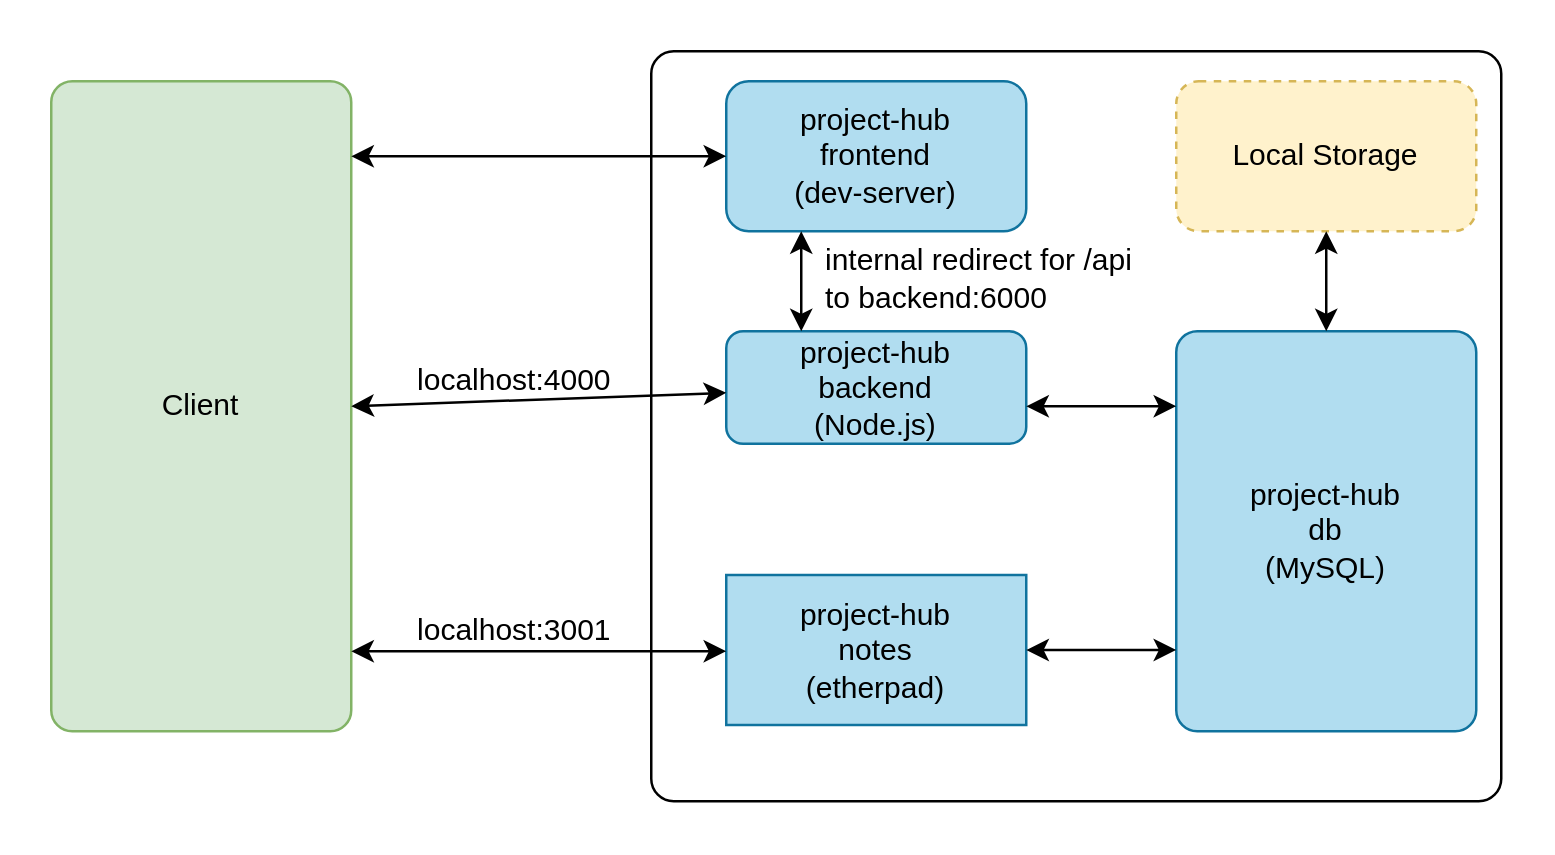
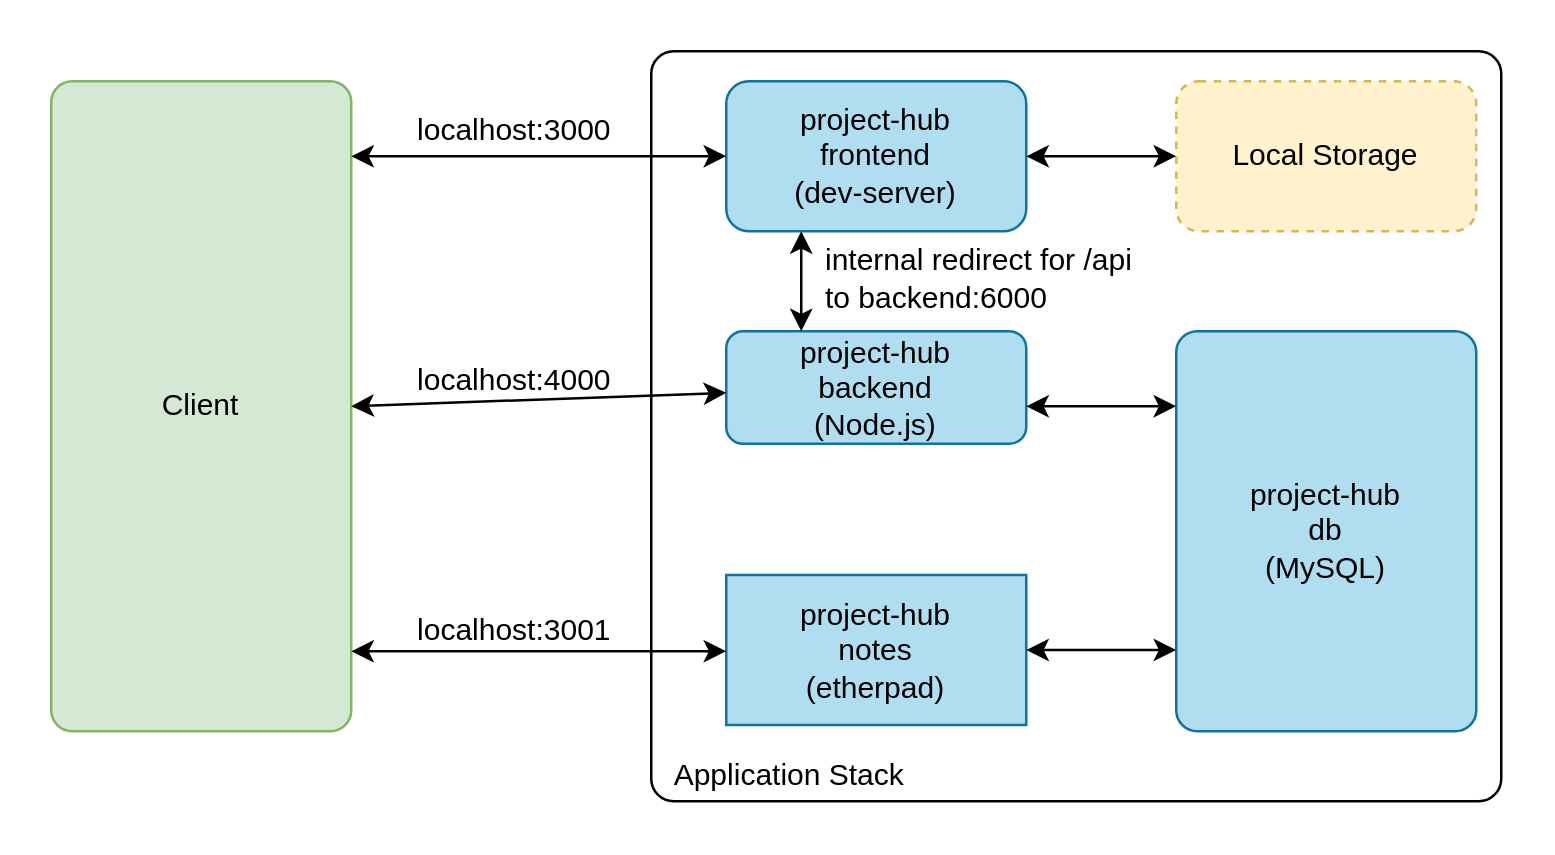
  <mxCell id="0" />
  <mxCell id="1" parent="0" />
  <mxCell id="2" value="" style="rounded=1;whiteSpace=wrap;html=1;arcSize=3;" parent="1" vertex="1"><mxGeometry x="260" y="20" width="340" height="300" as="geometry" /></mxCell>
  <mxCell id="3" value="project-hub&lt;br&gt;frontend&lt;br&gt;(dev-server)" style="rounded=1;whiteSpace=wrap;html=1;fillColor=#b1ddf0;strokeColor=#10739e;" parent="1" vertex="1"><mxGeometry x="290" y="32" width="120" height="60" as="geometry" /></mxCell>
  <mxCell id="4" value="project-hub&lt;br&gt;backend&lt;br&gt;(Node.js)" style="rounded=1;whiteSpace=wrap;html=1;fillColor=#b1ddf0;strokeColor=#10739e;" parent="1" vertex="1"><mxGeometry x="290" y="132" width="120" height="45" as="geometry" /></mxCell>
  <mxCell id="5" value="project-hub&lt;br&gt;notes&lt;br&gt;(etherpad)" style="whiteSpace=wrap;html=1;fillColor=#b1ddf0;strokeColor=#10739e;rounded=0;" parent="1" vertex="1"><mxGeometry x="290" y="229.5" width="120" height="60" as="geometry" /></mxCell>
  <mxCell id="6" value="project-hub&lt;br&gt;db&lt;br&gt;(MySQL)" style="rounded=1;whiteSpace=wrap;html=1;fillColor=#b1ddf0;strokeColor=#10739e;arcSize=7;" parent="1" vertex="1"><mxGeometry x="470" y="132" width="120" height="160" as="geometry" /></mxCell>
  <mxCell id="7" value="Client" style="rounded=1;whiteSpace=wrap;html=1;arcSize=7;fillColor=#d5e8d4;strokeColor=#82b366;" parent="1" vertex="1"><mxGeometry x="20" y="32" width="120" height="260" as="geometry" /></mxCell>
+ <mxCell id="8" value="Application Stack" style="text;html=1;align=center;verticalAlign=middle;resizable=0;points=[];autosize=1;" parent="1" vertex="1"><mxGeometry x="260" y="300" width="110" height="20" as="geometry" /></mxCell>
  <mxCell id="9" value="Local Storage" style="rounded=1;whiteSpace=wrap;html=1;fillColor=#fff2cc;strokeColor=#d6b656;dashed=1;" parent="1" vertex="1"><mxGeometry x="470" y="32" width="120" height="60" as="geometry" /></mxCell>
  <mxCell id="10" value="" style="endArrow=classic;startArrow=classic;html=1;edgeStyle=orthogonalEdgeStyle;rounded=0;" parent="1" target="3" edge="1"><mxGeometry width="50" height="50" relative="1" as="geometry"><mxPoint x="140" y="62" as="sourcePoint" /><mxPoint x="220" y="42" as="targetPoint" /><Array as="points"><mxPoint x="170" y="62" /><mxPoint x="170" y="62" /></Array></mxGeometry></mxCell>
  <mxCell id="11" value="" style="endArrow=classic;startArrow=classic;html=1;" parent="1" target="4" edge="1"><mxGeometry width="50" height="50" relative="1" as="geometry"><mxPoint x="140" y="162" as="sourcePoint" /><mxPoint x="138.4" y="62" as="targetPoint" /></mxGeometry></mxCell>
  <mxCell id="12" value="" style="endArrow=classic;startArrow=classic;html=1;edgeStyle=orthogonalEdgeStyle;rounded=0;" parent="1" target="5" edge="1"><mxGeometry width="50" height="50" relative="1" as="geometry"><mxPoint x="140" y="260" as="sourcePoint" /><mxPoint x="149.76" y="174.164" as="targetPoint" /><Array as="points"><mxPoint x="150" y="260" /><mxPoint x="150" y="260" /></Array></mxGeometry></mxCell>
  <mxCell id="13" value="" style="endArrow=classic;startArrow=classic;html=1;edgeStyle=orthogonalEdgeStyle;rounded=0;" parent="1" source="4" target="6" edge="1"><mxGeometry width="50" height="50" relative="1" as="geometry"><mxPoint x="106.76" y="162.336" as="sourcePoint" /><mxPoint x="239.76" y="174.164" as="targetPoint" /><Array as="points"><mxPoint x="450" y="162" /><mxPoint x="450" y="162" /></Array></mxGeometry></mxCell>
  <mxCell id="14" value="" style="endArrow=classic;startArrow=classic;html=1;rounded=0;edgeStyle=orthogonalEdgeStyle;" parent="1" source="5" target="6" edge="1"><mxGeometry width="50" height="50" relative="1" as="geometry"><mxPoint x="359.76" y="192.476" as="sourcePoint" /><mxPoint x="528.76" y="229.024" as="targetPoint" /><Array as="points"><mxPoint x="460" y="260" /><mxPoint x="460" y="260" /></Array></mxGeometry></mxCell>
- <mxCell id="15" value="" style="endArrow=classic;startArrow=classic;html=1;" parent="1" source="9" target="6" edge="1"><mxGeometry width="50" height="50" relative="1" as="geometry"><mxPoint x="359.76" y="192.476" as="sourcePoint" /><mxPoint x="528.76" y="229.024" as="targetPoint" /></mxGeometry></mxCell>
+ <mxCell id="15" value="" style="endArrow=classic;startArrow=classic;html=1;" parent="1" source="9" target="3" edge="1"><mxGeometry width="50" height="50" relative="1" as="geometry"><mxPoint x="359.76" y="192.476" as="sourcePoint" /><mxPoint x="528.76" y="229.024" as="targetPoint" /></mxGeometry></mxCell>
+ <mxCell id="16" value="localhost:3000" style="text;html=1;align=center;verticalAlign=middle;resizable=0;points=[];autosize=1;" parent="1" vertex="1"><mxGeometry x="160" y="42" width="90" height="20" as="geometry" /></mxCell>
  <mxCell id="17" value="localhost:4000" style="text;html=1;align=center;verticalAlign=middle;resizable=0;points=[];autosize=1;" parent="1" vertex="1"><mxGeometry x="160" y="142" width="90" height="20" as="geometry" /></mxCell>
  <mxCell id="18" value="localhost:3001" style="text;html=1;align=center;verticalAlign=middle;resizable=0;points=[];autosize=1;" parent="1" vertex="1"><mxGeometry x="160" y="242" width="90" height="20" as="geometry" /></mxCell>
  <mxCell id="19" value="" style="endArrow=classic;startArrow=classic;html=1;edgeStyle=orthogonalEdgeStyle;rounded=0;" edge="1" parent="1" source="4" target="3"><mxGeometry width="50" height="50" relative="1" as="geometry"><mxPoint x="150" y="72" as="sourcePoint" /><mxPoint x="300" y="72.029" as="targetPoint" /><Array as="points"><mxPoint x="320" y="110" /><mxPoint x="320" y="110" /></Array></mxGeometry></mxCell>
  <mxCell id="20" value="internal redirect for /api&lt;br&gt;to backend:6000" style="text;html=1;align=left;verticalAlign=middle;resizable=0;points=[];autosize=1;" vertex="1" parent="1"><mxGeometry x="328" y="96" width="140" height="30" as="geometry" /></mxCell>
